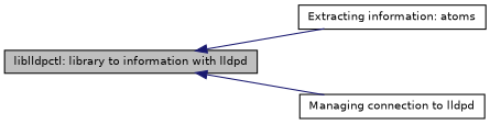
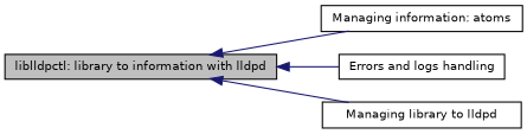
  digraph {
    rankdir=LR
    node [color=black fillcolor=white fontname=Helvetica fontsize=10 shape=record style=filled]
    edge [color=midnightblue dir=back fontname=Helvetica fontsize=10 labelfontname=Helvetica labelfontsize=10 shape=plaintext style=solid]
-   n1 [height=0.2 label="Extracting information: atoms" width=0.4]
+   n1 [height=0.2 label="Managing information: atoms" width=0.4]
    n2 [fillcolor=grey75 fontcolor=black height=0.2 label="liblldpctl: library to information with lldpd" width=0.4]
-   n4 [height=0.2 label="Managing connection to lldpd" width=0.4]
+   n3 [height=0.2 label="Errors and logs handling" width=0.4]
+   n4 [height=0.2 label="Managing library to lldpd" width=0.4]
    n2 -> n1
+   n2 -> n3
    n2 -> n4
  }
